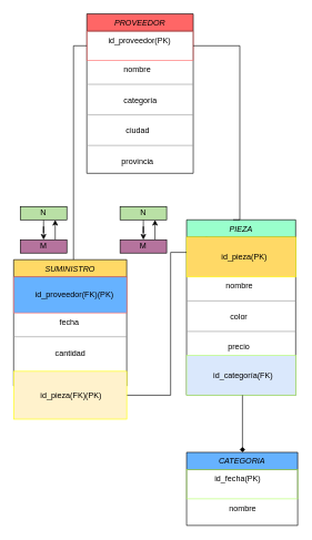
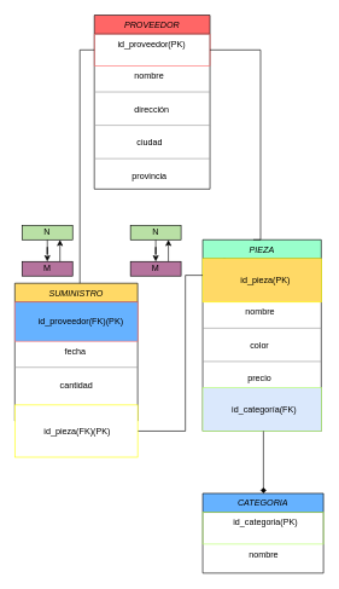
  <mxCell id="0" />
  <mxCell id="1" parent="0" />
  <mxCell id="2" value="PROVEEDOR" style="swimlane;fontStyle=2;align=center;verticalAlign=top;childLayout=stackLayout;horizontal=1;startSize=26;horizontalStack=0;resizeParent=1;resizeLast=0;collapsible=1;marginBottom=0;rounded=0;shadow=0;strokeWidth=1;fillColor=#FF6666;" parent="1" vertex="1"><mxGeometry x="130" y="20" width="160" height="240" as="geometry"><mxRectangle x="180" y="10" width="160" height="26" as="alternateBounds" /></mxGeometry></mxCell>
  <mxCell id="3" value="        id_proveedor(PK)" style="text;align=left;verticalAlign=top;spacingLeft=4;spacingRight=4;overflow=hidden;rotatable=0;points=[[0,0.5],[1,0.5]];portConstraint=eastwest;strokeColor=#FF6666;" parent="2" vertex="1"><mxGeometry y="26" width="160" height="44" as="geometry" /></mxCell>
  <mxCell id="4" value="               nombre" style="text;align=left;verticalAlign=top;spacingLeft=4;spacingRight=4;overflow=hidden;rotatable=0;points=[[0,0.5],[1,0.5]];portConstraint=eastwest;rounded=0;shadow=0;html=0;" parent="2" vertex="1"><mxGeometry y="70" width="160" height="26" as="geometry" /></mxCell>
  <mxCell id="5" value="" style="verticalLabelPosition=bottom;shadow=0;dashed=0;align=center;html=1;verticalAlign=top;strokeWidth=1;shape=mxgraph.mockup.markup.line;strokeColor=#999999;" vertex="1" parent="2"><mxGeometry y="96" width="160" height="20" as="geometry" /></mxCell>
- <mxCell id="6" value="               categoría" style="text;align=left;verticalAlign=top;spacingLeft=4;spacingRight=4;overflow=hidden;rotatable=0;points=[[0,0.5],[1,0.5]];portConstraint=eastwest;rounded=0;shadow=0;html=0;" parent="2" vertex="1"><mxGeometry y="116" width="160" height="26" as="geometry" /></mxCell>
+ <mxCell id="6" value="               dirección" style="text;align=left;verticalAlign=top;spacingLeft=4;spacingRight=4;overflow=hidden;rotatable=0;points=[[0,0.5],[1,0.5]];portConstraint=eastwest;rounded=0;shadow=0;html=0;" parent="2" vertex="1"><mxGeometry y="116" width="160" height="26" as="geometry" /></mxCell>
  <mxCell id="7" value="" style="verticalLabelPosition=bottom;shadow=0;dashed=0;align=center;html=1;verticalAlign=top;strokeWidth=1;shape=mxgraph.mockup.markup.line;strokeColor=#999999;" vertex="1" parent="2"><mxGeometry y="142" width="160" height="20" as="geometry" /></mxCell>
  <mxCell id="8" value="                ciudad" style="text;align=left;verticalAlign=top;spacingLeft=4;spacingRight=4;overflow=hidden;rotatable=0;points=[[0,0.5],[1,0.5]];portConstraint=eastwest;rounded=0;shadow=0;html=0;" vertex="1" parent="2"><mxGeometry y="162" width="160" height="26" as="geometry" /></mxCell>
  <mxCell id="9" value="" style="verticalLabelPosition=bottom;shadow=0;dashed=0;align=center;html=1;verticalAlign=top;strokeWidth=1;shape=mxgraph.mockup.markup.line;strokeColor=#999999;" vertex="1" parent="2"><mxGeometry y="188" width="160" height="20" as="geometry" /></mxCell>
  <mxCell id="10" value="              provincia" style="text;align=left;verticalAlign=top;spacingLeft=4;spacingRight=4;overflow=hidden;rotatable=0;points=[[0,0.5],[1,0.5]];portConstraint=eastwest;rounded=0;shadow=0;html=0;" vertex="1" parent="2"><mxGeometry y="208" width="160" height="32" as="geometry" /></mxCell>
  <mxCell id="11" value="PIEZA" style="swimlane;fontStyle=2;align=center;verticalAlign=top;childLayout=stackLayout;horizontal=1;startSize=26;horizontalStack=0;resizeParent=1;resizeLast=0;collapsible=1;marginBottom=0;rounded=0;shadow=0;strokeWidth=1;fillColor=#99FFCC;" vertex="1" parent="1"><mxGeometry x="280" y="330" width="164" height="264" as="geometry"><mxRectangle x="230" y="140" width="160" height="26" as="alternateBounds" /></mxGeometry></mxCell>
  <mxCell id="12" value="" style="edgeStyle=elbowEdgeStyle;elbow=vertical;sourcePerimeterSpacing=0;targetPerimeterSpacing=0;startArrow=none;endArrow=none;rounded=0;curved=0;" edge="1" target="13" parent="11"><mxGeometry relative="1" as="geometry"><mxPoint x="30" y="34" as="sourcePoint" /></mxGeometry></mxCell>
  <mxCell id="13" value="&lt;span style=&quot;text-align: left; text-wrap-mode: nowrap;&quot;&gt;&amp;nbsp; &amp;nbsp;id_pieza(PK)&lt;/span&gt;" style="whiteSpace=wrap;html=1;align=center;verticalAlign=middle;treeFolding=1;treeMoving=1;newEdgeStyle={&quot;edgeStyle&quot;:&quot;elbowEdgeStyle&quot;,&quot;startArrow&quot;:&quot;none&quot;,&quot;endArrow&quot;:&quot;none&quot;};strokeColor=#FFFF00;fillColor=#ffd966;" vertex="1" parent="11"><mxGeometry y="26" width="164" height="60" as="geometry" /></mxCell>
  <mxCell id="14" value="                nombre" style="text;align=left;verticalAlign=top;spacingLeft=4;spacingRight=4;overflow=hidden;rotatable=0;points=[[0,0.5],[1,0.5]];portConstraint=eastwest;rounded=0;shadow=0;html=0;" vertex="1" parent="11"><mxGeometry y="86" width="164" height="26" as="geometry" /></mxCell>
  <mxCell id="15" value="" style="verticalLabelPosition=bottom;shadow=0;dashed=0;align=center;html=1;verticalAlign=top;strokeWidth=1;shape=mxgraph.mockup.markup.line;strokeColor=#999999;" vertex="1" parent="11"><mxGeometry y="112" width="164" height="20" as="geometry" /></mxCell>
  <mxCell id="16" value="                  color" style="text;align=left;verticalAlign=top;spacingLeft=4;spacingRight=4;overflow=hidden;rotatable=0;points=[[0,0.5],[1,0.5]];portConstraint=eastwest;rounded=0;shadow=0;html=0;" vertex="1" parent="11"><mxGeometry y="132" width="164" height="26" as="geometry" /></mxCell>
  <mxCell id="17" value="" style="verticalLabelPosition=bottom;shadow=0;dashed=0;align=center;html=1;verticalAlign=top;strokeWidth=1;shape=mxgraph.mockup.markup.line;strokeColor=#999999;" vertex="1" parent="11"><mxGeometry y="158" width="164" height="20" as="geometry" /></mxCell>
  <mxCell id="18" value="" style="edgeStyle=elbowEdgeStyle;elbow=vertical;sourcePerimeterSpacing=0;targetPerimeterSpacing=0;startArrow=none;endArrow=none;rounded=0;curved=0;" edge="1" target="20" parent="11"><mxGeometry relative="1" as="geometry"><mxPoint x="36" y="228" as="sourcePoint" /></mxGeometry></mxCell>
  <mxCell id="19" value="                 precio" style="text;align=left;verticalAlign=top;spacingLeft=4;spacingRight=4;overflow=hidden;rotatable=0;points=[[0,0.5],[1,0.5]];portConstraint=eastwest;rounded=0;shadow=0;html=0;" vertex="1" parent="11"><mxGeometry y="178" width="164" height="26" as="geometry" /></mxCell>
  <mxCell id="20" value="&lt;span style=&quot;text-align: left; text-wrap-mode: nowrap;&quot;&gt;&amp;nbsp; id_categoría(FK)&lt;/span&gt;" style="whiteSpace=wrap;html=1;align=center;verticalAlign=middle;treeFolding=1;treeMoving=1;newEdgeStyle={&quot;edgeStyle&quot;:&quot;elbowEdgeStyle&quot;,&quot;startArrow&quot;:&quot;none&quot;,&quot;endArrow&quot;:&quot;none&quot;};strokeColor=#B3FF66;fillColor=#dae8fc;" vertex="1" parent="11"><mxGeometry y="204" width="164" height="60" as="geometry" /></mxCell>
  <mxCell id="21" value="CATEGORIA" style="swimlane;fontStyle=2;align=center;verticalAlign=top;childLayout=stackLayout;horizontal=1;startSize=26;horizontalStack=0;resizeParent=1;resizeLast=0;collapsible=1;marginBottom=0;rounded=0;shadow=0;strokeWidth=1;fillColor=#66B2FF;" vertex="1" parent="1"><mxGeometry x="280" y="680" width="167" height="110" as="geometry"><mxRectangle x="230" y="140" width="160" height="26" as="alternateBounds" /></mxGeometry></mxCell>
- <mxCell id="22" value="           id_fecha(PK)" style="text;align=left;verticalAlign=top;spacingLeft=4;spacingRight=4;overflow=hidden;rotatable=0;points=[[0,0.5],[1,0.5]];portConstraint=eastwest;strokeColor=#B3FF66;" vertex="1" parent="21"><mxGeometry y="26" width="167" height="44" as="geometry" /></mxCell>
+ <mxCell id="22" value="           id_categoria(PK)" style="text;align=left;verticalAlign=top;spacingLeft=4;spacingRight=4;overflow=hidden;rotatable=0;points=[[0,0.5],[1,0.5]];portConstraint=eastwest;strokeColor=#B3FF66;" vertex="1" parent="21"><mxGeometry y="26" width="167" height="44" as="geometry" /></mxCell>
  <mxCell id="23" value="nombre" style="text;html=1;align=center;verticalAlign=middle;resizable=0;points=[];autosize=1;strokeColor=none;fillColor=none;" vertex="1" parent="21"><mxGeometry y="70" width="167" height="30" as="geometry" /></mxCell>
  <mxCell id="24" value="SUMINISTRO" style="swimlane;fontStyle=2;align=center;verticalAlign=top;childLayout=stackLayout;horizontal=1;startSize=26;horizontalStack=0;resizeParent=1;resizeLast=0;collapsible=1;marginBottom=0;rounded=0;shadow=0;strokeWidth=1;fillColor=#FFD966;" vertex="1" parent="1"><mxGeometry x="20" y="390" width="170" height="190" as="geometry"><mxRectangle x="230" y="140" width="160" height="26" as="alternateBounds" /></mxGeometry></mxCell>
  <mxCell id="25" value="&lt;span style=&quot;text-align: left; text-wrap-mode: nowrap;&quot;&gt;&amp;nbsp; &amp;nbsp; id_proveedor(FK)(PK)&lt;/span&gt;" style="whiteSpace=wrap;html=1;align=center;verticalAlign=middle;treeFolding=1;treeMoving=1;newEdgeStyle={&quot;edgeStyle&quot;:&quot;elbowEdgeStyle&quot;,&quot;startArrow&quot;:&quot;none&quot;,&quot;endArrow&quot;:&quot;none&quot;};strokeColor=#FF6666;fillColor=#66b2ff;" vertex="1" parent="24"><mxGeometry y="26" width="170" height="54" as="geometry" /></mxCell>
  <mxCell id="26" value="                   fecha" style="text;align=left;verticalAlign=top;spacingLeft=4;spacingRight=4;overflow=hidden;rotatable=0;points=[[0,0.5],[1,0.5]];portConstraint=eastwest;rounded=0;shadow=0;html=0;" vertex="1" parent="24"><mxGeometry y="80" width="170" height="26" as="geometry" /></mxCell>
  <mxCell id="27" value="" style="edgeStyle=elbowEdgeStyle;elbow=vertical;sourcePerimeterSpacing=0;targetPerimeterSpacing=0;startArrow=none;endArrow=none;rounded=0;curved=0;" edge="1" target="31" parent="24"><mxGeometry relative="1" as="geometry"><mxPoint x="10" y="189" as="sourcePoint" /></mxGeometry></mxCell>
  <mxCell id="28" value="" style="verticalLabelPosition=bottom;shadow=0;dashed=0;align=center;html=1;verticalAlign=top;strokeWidth=1;shape=mxgraph.mockup.markup.line;strokeColor=#999999;" vertex="1" parent="24"><mxGeometry y="106" width="170" height="20" as="geometry" /></mxCell>
  <mxCell id="29" value="cantidad" style="text;html=1;align=center;verticalAlign=middle;resizable=0;points=[];autosize=1;strokeColor=none;fillColor=none;" vertex="1" parent="24"><mxGeometry y="126" width="170" height="30" as="geometry" /></mxCell>
  <mxCell id="30" style="edgeStyle=elbowEdgeStyle;rounded=0;orthogonalLoop=1;jettySize=auto;html=1;startArrow=none;endArrow=none;" edge="1" parent="1"><mxGeometry relative="1" as="geometry"><mxPoint x="186" y="594" as="sourcePoint" /><mxPoint x="280" y="379" as="targetPoint" /><Array as="points"><mxPoint x="256" y="379" /></Array></mxGeometry></mxCell>
- <mxCell id="31" value="&lt;span style=&quot;text-align: left; text-wrap-mode: nowrap;&quot;&gt;&amp;nbsp;id_pieza(FK)(PK)&lt;/span&gt;" style="whiteSpace=wrap;html=1;align=center;verticalAlign=middle;treeFolding=1;treeMoving=1;newEdgeStyle={&quot;edgeStyle&quot;:&quot;elbowEdgeStyle&quot;,&quot;startArrow&quot;:&quot;none&quot;,&quot;endArrow&quot;:&quot;none&quot;};strokeColor=#FFFF00;fillColor=#fff2cc;" vertex="1" parent="1"><mxGeometry x="20" y="558" width="170" height="72" as="geometry" /></mxCell>
+ <mxCell id="31" value="&lt;span style=&quot;text-align: left; text-wrap-mode: nowrap;&quot;&gt;&amp;nbsp;id_pieza(FK)(PK)&lt;/span&gt;" style="whiteSpace=wrap;html=1;align=center;verticalAlign=middle;treeFolding=1;treeMoving=1;newEdgeStyle={&quot;edgeStyle&quot;:&quot;elbowEdgeStyle&quot;,&quot;startArrow&quot;:&quot;none&quot;,&quot;endArrow&quot;:&quot;none&quot;};strokeColor=#FFFF00;" vertex="1" parent="1"><mxGeometry x="20" y="558" width="170" height="72" as="geometry" /></mxCell>
  <mxCell id="32" style="edgeStyle=elbowEdgeStyle;rounded=0;orthogonalLoop=1;jettySize=auto;html=1;startArrow=none;endArrow=none;entryX=1;entryY=0.5;entryDx=0;entryDy=0;" edge="1" parent="1" target="3"><mxGeometry relative="1" as="geometry"><mxPoint x="350" y="33" as="targetPoint" /><mxPoint x="350" y="330" as="sourcePoint" /><Array as="points"><mxPoint x="360" y="50" /></Array></mxGeometry></mxCell>
  <mxCell id="33" style="edgeStyle=elbowEdgeStyle;rounded=0;orthogonalLoop=1;jettySize=auto;html=1;startArrow=none;endArrow=diamond;entryX=0.5;entryY=0;entryDx=0;entryDy=0;" edge="1" parent="1" source="20" target="21"><mxGeometry relative="1" as="geometry" /></mxCell>
  <mxCell id="34" style="edgeStyle=elbowEdgeStyle;rounded=0;orthogonalLoop=1;jettySize=auto;html=1;startArrow=none;endArrow=none;entryX=0;entryY=0.5;entryDx=0;entryDy=0;" edge="1" parent="1" target="3"><mxGeometry relative="1" as="geometry"><mxPoint x="120" y="59" as="targetPoint" /><mxPoint x="110" y="390" as="sourcePoint" /><Array as="points"><mxPoint x="110" y="60" /></Array></mxGeometry></mxCell>
  <mxCell id="35" value="" style="edgeStyle=orthogonalEdgeStyle;rounded=0;orthogonalLoop=1;jettySize=auto;html=1;" edge="1" parent="1" source="36" target="38"><mxGeometry relative="1" as="geometry" /></mxCell>
  <mxCell id="36" value="N" style="whiteSpace=wrap;html=1;fillColor=#B9E0A5;" vertex="1" parent="1"><mxGeometry x="30" y="310" width="70" height="20" as="geometry" /></mxCell>
  <mxCell id="37" style="edgeStyle=orthogonalEdgeStyle;rounded=0;orthogonalLoop=1;jettySize=auto;html=1;entryX=0.75;entryY=1;entryDx=0;entryDy=0;" edge="1" parent="1" source="38" target="36"><mxGeometry relative="1" as="geometry"><Array as="points"><mxPoint x="83" y="360" /><mxPoint x="83" y="360" /></Array></mxGeometry></mxCell>
  <mxCell id="38" value="M" style="whiteSpace=wrap;html=1;fillColor=#B5739D;" vertex="1" parent="1"><mxGeometry x="30" y="360" width="70" height="20" as="geometry" /></mxCell>
  <mxCell id="39" value="" style="edgeStyle=orthogonalEdgeStyle;rounded=0;orthogonalLoop=1;jettySize=auto;html=1;" edge="1" parent="1" source="40" target="42"><mxGeometry relative="1" as="geometry" /></mxCell>
  <mxCell id="40" value="N" style="whiteSpace=wrap;html=1;fillColor=#B9E0A5;" vertex="1" parent="1"><mxGeometry x="180" y="310" width="70" height="20" as="geometry" /></mxCell>
  <mxCell id="41" style="edgeStyle=orthogonalEdgeStyle;rounded=0;orthogonalLoop=1;jettySize=auto;html=1;entryX=0.75;entryY=1;entryDx=0;entryDy=0;" edge="1" parent="1" source="42" target="40"><mxGeometry relative="1" as="geometry"><Array as="points"><mxPoint x="233" y="360" /><mxPoint x="233" y="360" /></Array></mxGeometry></mxCell>
  <mxCell id="42" value="M" style="whiteSpace=wrap;html=1;fillColor=#B5739D;" vertex="1" parent="1"><mxGeometry x="180" y="360" width="70" height="20" as="geometry" /></mxCell>
